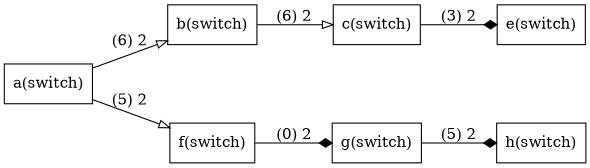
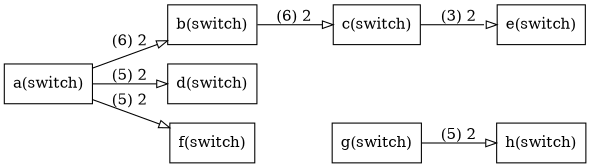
  digraph {
    rankdir=LR
    node [shape=record]
    edge [arrowhead=onormal]
    n1 [label="a(switch)"]
    n2 [label="b(switch)"]
+   n3 [label="d(switch)"]
    n4 [label="f(switch)"]
    n5 [label="c(switch)"]
    n6 [label="g(switch)"]
    n7 [label="e(switch)"]
    n8 [label="h(switch)"]
    n1 -> n2 [label="(6) 2"]
+   n1 -> n3 [label="(5) 2"]
    n1 -> n4 [label="(5) 2"]
    n2 -> n5 [label="(6) 2"]
-   n4 -> n6 [arrowhead=diamond label="(0) 2"]
-   n5 -> n7 [arrowhead=diamond label="(3) 2"]
-   n6 -> n8 [arrowhead=diamond label="(5) 2"]
+   n5 -> n7 [label="(3) 2"]
+   n6 -> n8 [label="(5) 2"]
  }
